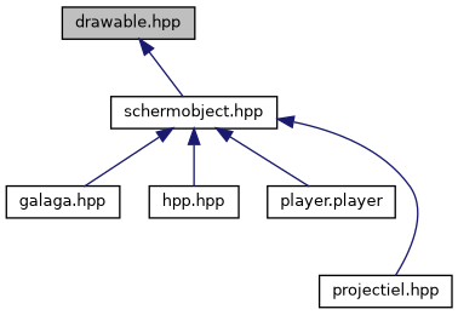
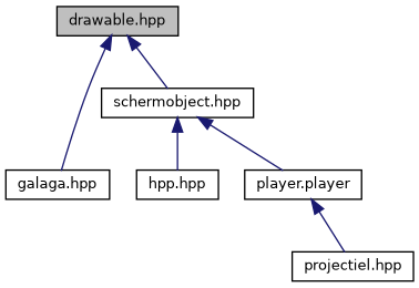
  digraph {
    node [color=black fillcolor=white fontname=Helvetica fontsize=10 shape=record style=filled]
    edge [color=midnightblue dir=back fontname=Helvetica fontsize=10 labelfontname=Helvetica labelfontsize=10 style=solid]
    n1 [fillcolor=grey75 fontcolor=black height=0.2 label="drawable.hpp" width=0.4]
    n2 [height=0.2 label="schermobject.hpp" width=0.4]
    n3 [height=0.2 label="hpp.hpp" width=0.4]
    n4 [height=0.2 label="galaga.hpp" width=0.4]
    n5 [height=0.2 label="player.player" width=0.4]
    n6 [height=0.2 label="projectiel.hpp" width=0.4]
    n1 -> n2
    n2 -> n3
-   n2 -> n4
+   n1 -> n4
    n2 -> n5
-   n2 -> n6
+   n5 -> n6
  }
